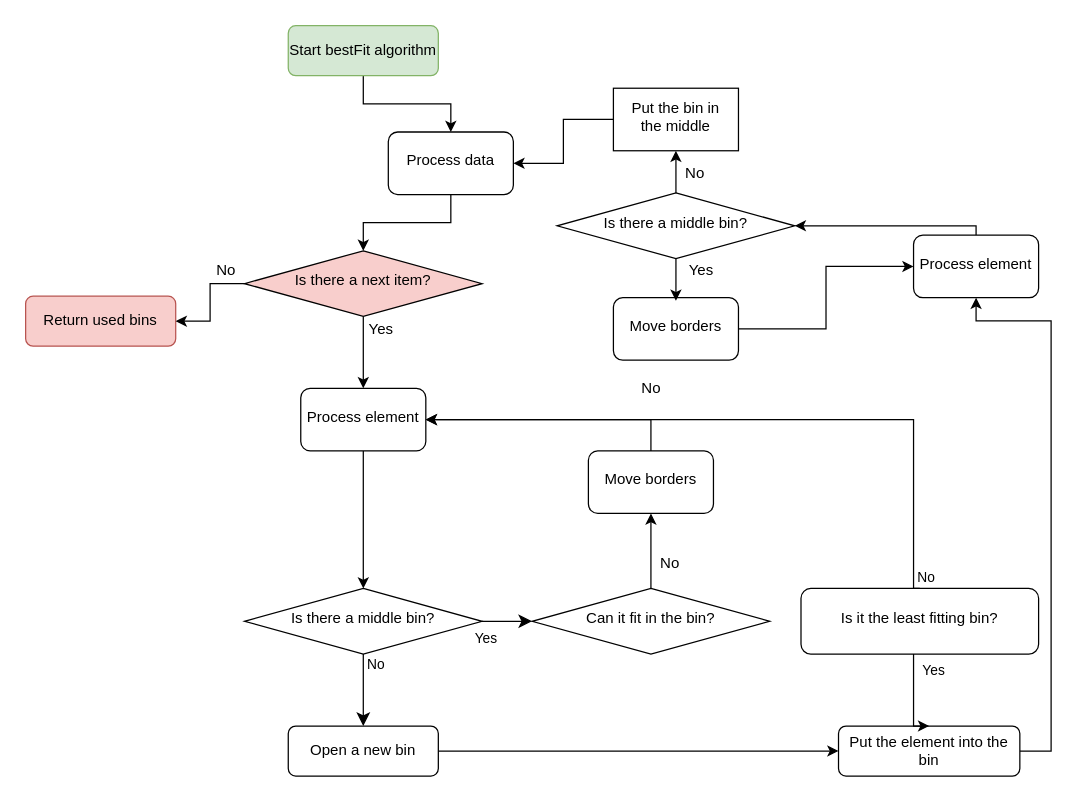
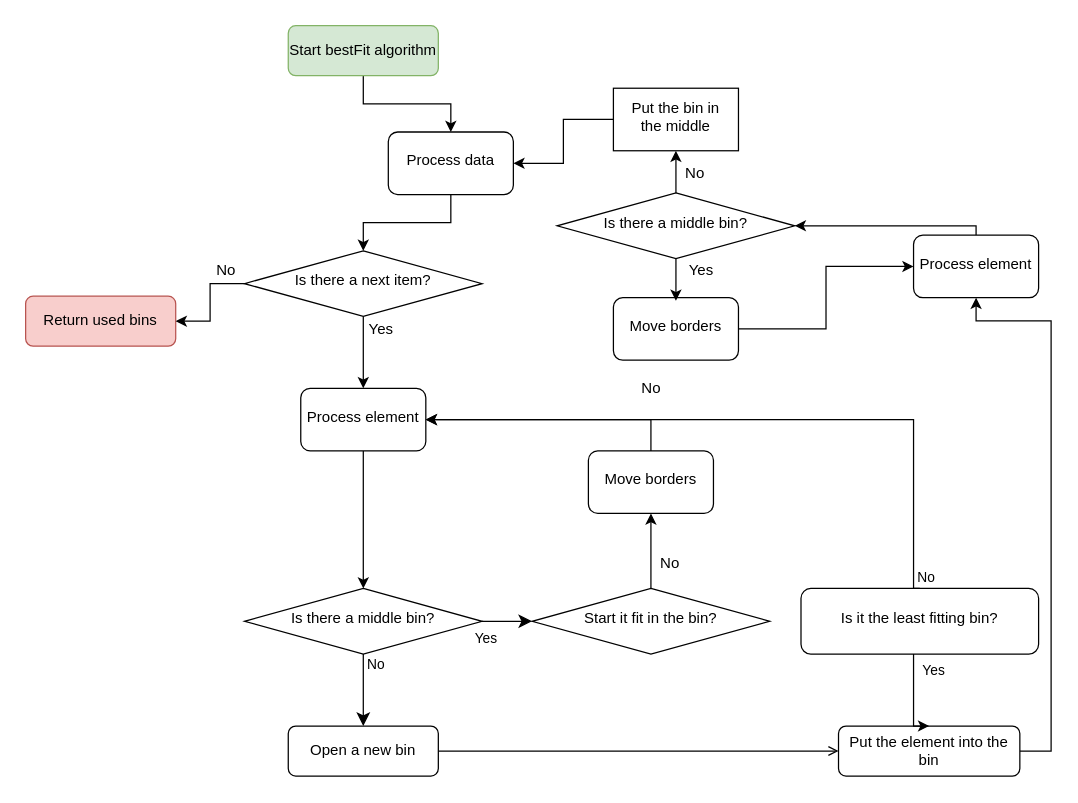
  <mxCell id="0" />
  <mxCell id="1" parent="0" />
  <mxCell id="2" style="edgeStyle=orthogonalEdgeStyle;rounded=0;orthogonalLoop=1;jettySize=auto;html=1;entryX=0.5;entryY=0;entryDx=0;entryDy=0;" parent="1" source="3" target="5" edge="1"><mxGeometry relative="1" as="geometry" /></mxCell>
  <mxCell id="3" value="Start bestFit algorithm" style="rounded=1;whiteSpace=wrap;html=1;fontSize=12;glass=0;strokeWidth=1;shadow=0;fillColor=#d5e8d4;strokeColor=#82b366;" parent="1" vertex="1"><mxGeometry x="230" y="20" width="120" height="40" as="geometry" /></mxCell>
  <mxCell id="4" style="edgeStyle=orthogonalEdgeStyle;rounded=0;orthogonalLoop=1;jettySize=auto;html=1;exitX=0.5;exitY=1;exitDx=0;exitDy=0;endArrow=classic;endFill=1;" parent="1" source="5" target="18" edge="1"><mxGeometry relative="1" as="geometry" /></mxCell>
  <mxCell id="5" value="Process data" style="rounded=1;whiteSpace=wrap;html=1;shadow=0;fontFamily=Helvetica;fontSize=12;align=center;strokeWidth=1;spacing=6;spacingTop=-4;" parent="1" vertex="1"><mxGeometry x="310" y="105" width="100" height="50" as="geometry" /></mxCell>
  <mxCell id="6" value="No" style="rounded=0;html=1;jettySize=auto;orthogonalLoop=1;fontSize=11;endArrow=classic;endFill=1;endSize=8;strokeWidth=1;shadow=0;labelBackgroundColor=none;edgeStyle=orthogonalEdgeStyle;" parent="1" source="8" target="10" edge="1"><mxGeometry x="-0.739" y="10" relative="1" as="geometry"><mxPoint as="offset" /></mxGeometry></mxCell>
  <mxCell id="7" value="Yes" style="edgeStyle=orthogonalEdgeStyle;rounded=0;html=1;jettySize=auto;orthogonalLoop=1;fontSize=11;endArrow=classic;endFill=1;endSize=8;strokeWidth=1;shadow=0;labelBackgroundColor=none;entryX=0;entryY=0.5;entryDx=0;entryDy=0;" parent="1" source="8" target="22" edge="1"><mxGeometry x="-0.841" y="-14" relative="1" as="geometry"><mxPoint as="offset" /><mxPoint x="470" y="370" as="targetPoint" /><Array as="points" /></mxGeometry></mxCell>
  <mxCell id="8" value="Is there a middle bin?" style="rhombus;whiteSpace=wrap;html=1;shadow=0;fontFamily=Helvetica;fontSize=12;align=center;strokeWidth=1;spacing=6;spacingTop=-4;" parent="1" vertex="1"><mxGeometry x="195" y="470" width="190" height="52.5" as="geometry" /></mxCell>
- <mxCell id="9" style="edgeStyle=orthogonalEdgeStyle;rounded=0;orthogonalLoop=1;jettySize=auto;html=1;exitX=1;exitY=0.5;exitDx=0;exitDy=0;entryX=0;entryY=0.5;entryDx=0;entryDy=0;endArrow=classic;endFill=1;" parent="1" source="10" target="14" edge="1"><mxGeometry relative="1" as="geometry"><Array as="points"><mxPoint x="540" y="600" /><mxPoint x="540" y="600" /></Array></mxGeometry></mxCell>
+ <mxCell id="9" style="edgeStyle=orthogonalEdgeStyle;rounded=0;orthogonalLoop=1;jettySize=auto;html=1;exitX=1;exitY=0.5;exitDx=0;exitDy=0;entryX=0;entryY=0.5;entryDx=0;entryDy=0;endArrow=open;endFill=1;" parent="1" source="10" target="14" edge="1"><mxGeometry relative="1" as="geometry"><Array as="points"><mxPoint x="540" y="600" /><mxPoint x="540" y="600" /></Array></mxGeometry></mxCell>
  <mxCell id="10" value="Open a new bin" style="rounded=1;whiteSpace=wrap;html=1;fontSize=12;glass=0;strokeWidth=1;shadow=0;" parent="1" vertex="1"><mxGeometry x="230" y="580" width="120" height="40" as="geometry" /></mxCell>
  <mxCell id="11" style="edgeStyle=orthogonalEdgeStyle;rounded=0;orthogonalLoop=1;jettySize=auto;html=1;" parent="1" source="12" target="8" edge="1"><mxGeometry relative="1" as="geometry" /></mxCell>
  <mxCell id="12" value="Process element" style="rounded=1;whiteSpace=wrap;html=1;shadow=0;fontFamily=Helvetica;fontSize=12;align=center;strokeWidth=1;spacing=6;spacingTop=-4;" parent="1" vertex="1"><mxGeometry x="240" y="310" width="100" height="50" as="geometry" /></mxCell>
  <mxCell id="13" style="edgeStyle=orthogonalEdgeStyle;rounded=0;orthogonalLoop=1;jettySize=auto;html=1;exitX=1;exitY=0.5;exitDx=0;exitDy=0;entryX=0.5;entryY=1;entryDx=0;entryDy=0;" edge="1" parent="1" source="14" target="30"><mxGeometry relative="1" as="geometry"><Array as="points"><mxPoint x="840" y="600" /><mxPoint x="840" y="256" /></Array></mxGeometry></mxCell>
  <mxCell id="14" value="Put the element into the bin" style="rounded=1;whiteSpace=wrap;html=1;fontSize=12;glass=0;strokeWidth=1;shadow=0;" parent="1" vertex="1"><mxGeometry x="670" y="580" width="145" height="40" as="geometry" /></mxCell>
  <mxCell id="15" value="Return used bins" style="rounded=1;whiteSpace=wrap;html=1;fontSize=12;glass=0;strokeWidth=1;shadow=0;fillColor=#f8cecc;strokeColor=#b85450;" parent="1" vertex="1"><mxGeometry x="20" y="236.25" width="120" height="40" as="geometry" /></mxCell>
  <mxCell id="16" style="edgeStyle=orthogonalEdgeStyle;rounded=0;orthogonalLoop=1;jettySize=auto;html=1;entryX=0.5;entryY=0;entryDx=0;entryDy=0;endArrow=classic;endFill=1;" parent="1" source="18" target="12" edge="1"><mxGeometry relative="1" as="geometry" /></mxCell>
  <mxCell id="17" style="edgeStyle=orthogonalEdgeStyle;rounded=0;orthogonalLoop=1;jettySize=auto;html=1;exitX=0;exitY=0.5;exitDx=0;exitDy=0;entryX=1;entryY=0.5;entryDx=0;entryDy=0;endArrow=classic;endFill=1;" parent="1" source="18" target="15" edge="1"><mxGeometry relative="1" as="geometry" /></mxCell>
- <mxCell id="18" value="Is there a next item?" style="rhombus;whiteSpace=wrap;html=1;shadow=0;fontFamily=Helvetica;fontSize=12;align=center;strokeWidth=1;spacing=6;spacingTop=-4;fillColor=#f8cecc;" parent="1" vertex="1"><mxGeometry x="195" y="200" width="190" height="52.5" as="geometry" /></mxCell>
+ <mxCell id="18" value="Is there a next item?" style="rhombus;whiteSpace=wrap;html=1;shadow=0;fontFamily=Helvetica;fontSize=12;align=center;strokeWidth=1;spacing=6;spacingTop=-4;" parent="1" vertex="1"><mxGeometry x="195" y="200" width="190" height="52.5" as="geometry" /></mxCell>
  <mxCell id="19" value="Yes" style="text;html=1;align=center;verticalAlign=middle;resizable=0;points=[];autosize=1;strokeColor=none;fillColor=none;" parent="1" vertex="1"><mxGeometry x="284" y="252.5" width="40" height="20" as="geometry" /></mxCell>
  <mxCell id="20" value="No" style="text;html=1;align=center;verticalAlign=middle;resizable=0;points=[];autosize=1;strokeColor=none;fillColor=none;" parent="1" vertex="1"><mxGeometry x="165" y="206.25" width="30" height="20" as="geometry" /></mxCell>
  <mxCell id="21" style="edgeStyle=orthogonalEdgeStyle;rounded=0;orthogonalLoop=1;jettySize=auto;html=1;exitX=0.5;exitY=0;exitDx=0;exitDy=0;entryX=0.5;entryY=1;entryDx=0;entryDy=0;" edge="1" parent="1" source="22" target="32"><mxGeometry relative="1" as="geometry" /></mxCell>
- <mxCell id="22" value="Can it fit in the bin?" style="rhombus;whiteSpace=wrap;html=1;shadow=0;fontFamily=Helvetica;fontSize=12;align=center;strokeWidth=1;spacing=6;spacingTop=-4;" parent="1" vertex="1"><mxGeometry x="425" y="470" width="190" height="52.5" as="geometry" /></mxCell>
+ <mxCell id="22" value="Start it fit in the bin?" style="rhombus;whiteSpace=wrap;html=1;shadow=0;fontFamily=Helvetica;fontSize=12;align=center;strokeWidth=1;spacing=6;spacingTop=-4;" parent="1" vertex="1"><mxGeometry x="425" y="470" width="190" height="52.5" as="geometry" /></mxCell>
  <mxCell id="23" style="edgeStyle=orthogonalEdgeStyle;rounded=0;orthogonalLoop=1;jettySize=auto;html=1;entryX=0.5;entryY=0;entryDx=0;entryDy=0;" parent="1" source="27" target="14" edge="1"><mxGeometry relative="1" as="geometry"><Array as="points"><mxPoint x="730" y="570" /><mxPoint x="730" y="570" /></Array></mxGeometry></mxCell>
  <mxCell id="24" value="Yes" style="edgeLabel;html=1;align=center;verticalAlign=middle;resizable=0;points=[];" parent="23" vertex="1" connectable="0"><mxGeometry x="-0.32" y="1" relative="1" as="geometry"><mxPoint x="14" y="-11" as="offset" /></mxGeometry></mxCell>
  <mxCell id="25" style="edgeStyle=orthogonalEdgeStyle;rounded=0;orthogonalLoop=1;jettySize=auto;html=1;entryX=1;entryY=0.5;entryDx=0;entryDy=0;exitX=0.5;exitY=0;exitDx=0;exitDy=0;" parent="1" source="27" target="12" edge="1"><mxGeometry relative="1" as="geometry"><Array as="points"><mxPoint x="730" y="335" /></Array></mxGeometry></mxCell>
  <mxCell id="26" value="No" style="edgeLabel;html=1;align=center;verticalAlign=middle;resizable=0;points=[];" parent="25" vertex="1" connectable="0"><mxGeometry x="-0.182" y="1" relative="1" as="geometry"><mxPoint x="86" y="124" as="offset" /></mxGeometry></mxCell>
  <mxCell id="27" value="Is it the least fitting bin?" style="whiteSpace=wrap;html=1;shadow=0;fontFamily=Helvetica;fontSize=12;align=center;strokeWidth=1;spacing=6;spacingTop=-4;rounded=1;" parent="1" vertex="1"><mxGeometry x="640" y="470" width="190" height="52.5" as="geometry" /></mxCell>
  <mxCell id="28" value="No" style="text;html=1;align=center;verticalAlign=middle;resizable=0;points=[];autosize=1;strokeColor=none;fillColor=none;" parent="1" vertex="1"><mxGeometry x="505" y="300" width="30" height="20" as="geometry" /></mxCell>
  <mxCell id="29" style="edgeStyle=orthogonalEdgeStyle;rounded=0;orthogonalLoop=1;jettySize=auto;html=1;exitX=0.5;exitY=0;exitDx=0;exitDy=0;entryX=1;entryY=0.5;entryDx=0;entryDy=0;" edge="1" parent="1" source="30" target="38"><mxGeometry relative="1" as="geometry"><Array as="points"><mxPoint x="780" y="180" /></Array></mxGeometry></mxCell>
  <mxCell id="30" value="Process element" style="rounded=1;whiteSpace=wrap;html=1;shadow=0;fontFamily=Helvetica;fontSize=12;align=center;strokeWidth=1;spacing=6;spacingTop=-4;" vertex="1" parent="1"><mxGeometry x="730" y="187.5" width="100" height="50" as="geometry" /></mxCell>
  <mxCell id="31" style="edgeStyle=orthogonalEdgeStyle;rounded=0;orthogonalLoop=1;jettySize=auto;html=1;exitX=0.5;exitY=0;exitDx=0;exitDy=0;entryX=1;entryY=0.5;entryDx=0;entryDy=0;" edge="1" parent="1" source="32" target="12"><mxGeometry relative="1" as="geometry" /></mxCell>
  <mxCell id="32" value="Move borders" style="rounded=1;whiteSpace=wrap;html=1;shadow=0;fontFamily=Helvetica;fontSize=12;align=center;strokeWidth=1;spacing=6;spacingTop=-4;" vertex="1" parent="1"><mxGeometry x="470" y="360" width="100" height="50" as="geometry" /></mxCell>
  <mxCell id="33" value="No" style="text;html=1;align=center;verticalAlign=middle;resizable=0;points=[];autosize=1;strokeColor=none;fillColor=none;" vertex="1" parent="1"><mxGeometry x="520" y="440" width="30" height="20" as="geometry" /></mxCell>
  <mxCell id="34" style="edgeStyle=orthogonalEdgeStyle;rounded=0;orthogonalLoop=1;jettySize=auto;html=1;exitX=1;exitY=0.5;exitDx=0;exitDy=0;entryX=0;entryY=0.5;entryDx=0;entryDy=0;" edge="1" parent="1" source="35" target="30"><mxGeometry relative="1" as="geometry" /></mxCell>
  <mxCell id="35" value="Move borders" style="rounded=1;whiteSpace=wrap;html=1;shadow=0;fontFamily=Helvetica;fontSize=12;align=center;strokeWidth=1;spacing=6;spacingTop=-4;" vertex="1" parent="1"><mxGeometry x="490" y="237.5" width="100" height="50" as="geometry" /></mxCell>
  <mxCell id="36" style="edgeStyle=orthogonalEdgeStyle;rounded=0;orthogonalLoop=1;jettySize=auto;html=1;exitX=0.5;exitY=1;exitDx=0;exitDy=0;" edge="1" parent="1" source="38"><mxGeometry relative="1" as="geometry"><mxPoint x="540" y="240" as="targetPoint" /></mxGeometry></mxCell>
  <mxCell id="37" style="edgeStyle=orthogonalEdgeStyle;rounded=0;orthogonalLoop=1;jettySize=auto;html=1;exitX=0.5;exitY=0;exitDx=0;exitDy=0;entryX=0.5;entryY=1;entryDx=0;entryDy=0;" edge="1" parent="1" source="38" target="40"><mxGeometry relative="1" as="geometry" /></mxCell>
  <mxCell id="38" value="Is there a middle bin?" style="rhombus;whiteSpace=wrap;html=1;shadow=0;fontFamily=Helvetica;fontSize=12;align=center;strokeWidth=1;spacing=6;spacingTop=-4;" vertex="1" parent="1"><mxGeometry x="445" y="153.75" width="190" height="52.5" as="geometry" /></mxCell>
  <mxCell id="39" style="edgeStyle=orthogonalEdgeStyle;rounded=0;orthogonalLoop=1;jettySize=auto;html=1;exitX=0;exitY=0.5;exitDx=0;exitDy=0;entryX=1;entryY=0.5;entryDx=0;entryDy=0;" edge="1" parent="1" source="40" target="5"><mxGeometry relative="1" as="geometry" /></mxCell>
  <mxCell id="40" value="Put the bin in the middle" style="whiteSpace=wrap;html=1;shadow=0;fontFamily=Helvetica;fontSize=12;align=center;strokeWidth=1;spacing=6;spacingTop=-4;rounded=0;" vertex="1" parent="1"><mxGeometry x="490" y="70" width="100" height="50" as="geometry" /></mxCell>
  <mxCell id="41" value="Yes" style="text;html=1;align=center;verticalAlign=middle;resizable=0;points=[];autosize=1;strokeColor=none;fillColor=none;" vertex="1" parent="1"><mxGeometry x="540" y="206.25" width="40" height="20" as="geometry" /></mxCell>
  <mxCell id="42" value="No" style="text;html=1;align=center;verticalAlign=middle;resizable=0;points=[];autosize=1;strokeColor=none;fillColor=none;" vertex="1" parent="1"><mxGeometry x="540" y="127.5" width="30" height="20" as="geometry" /></mxCell>
